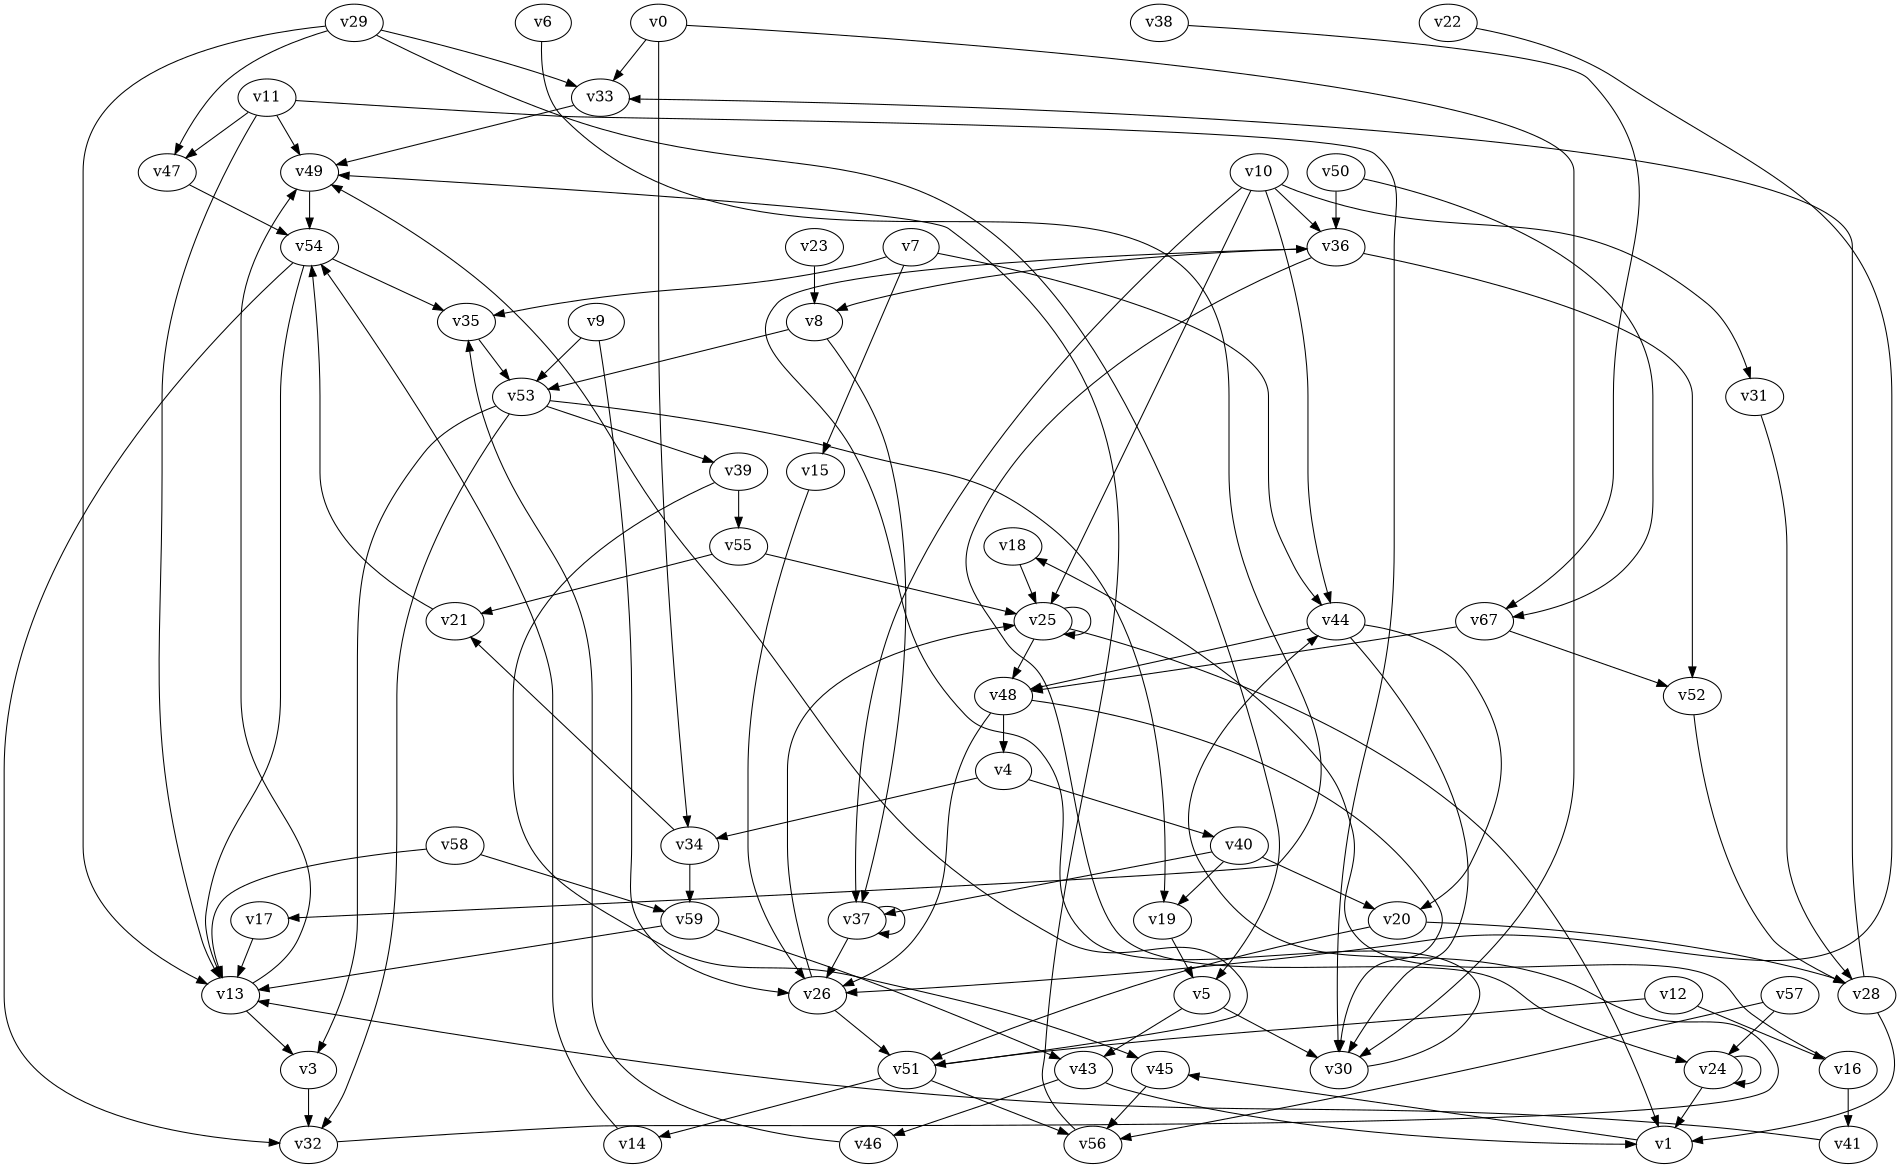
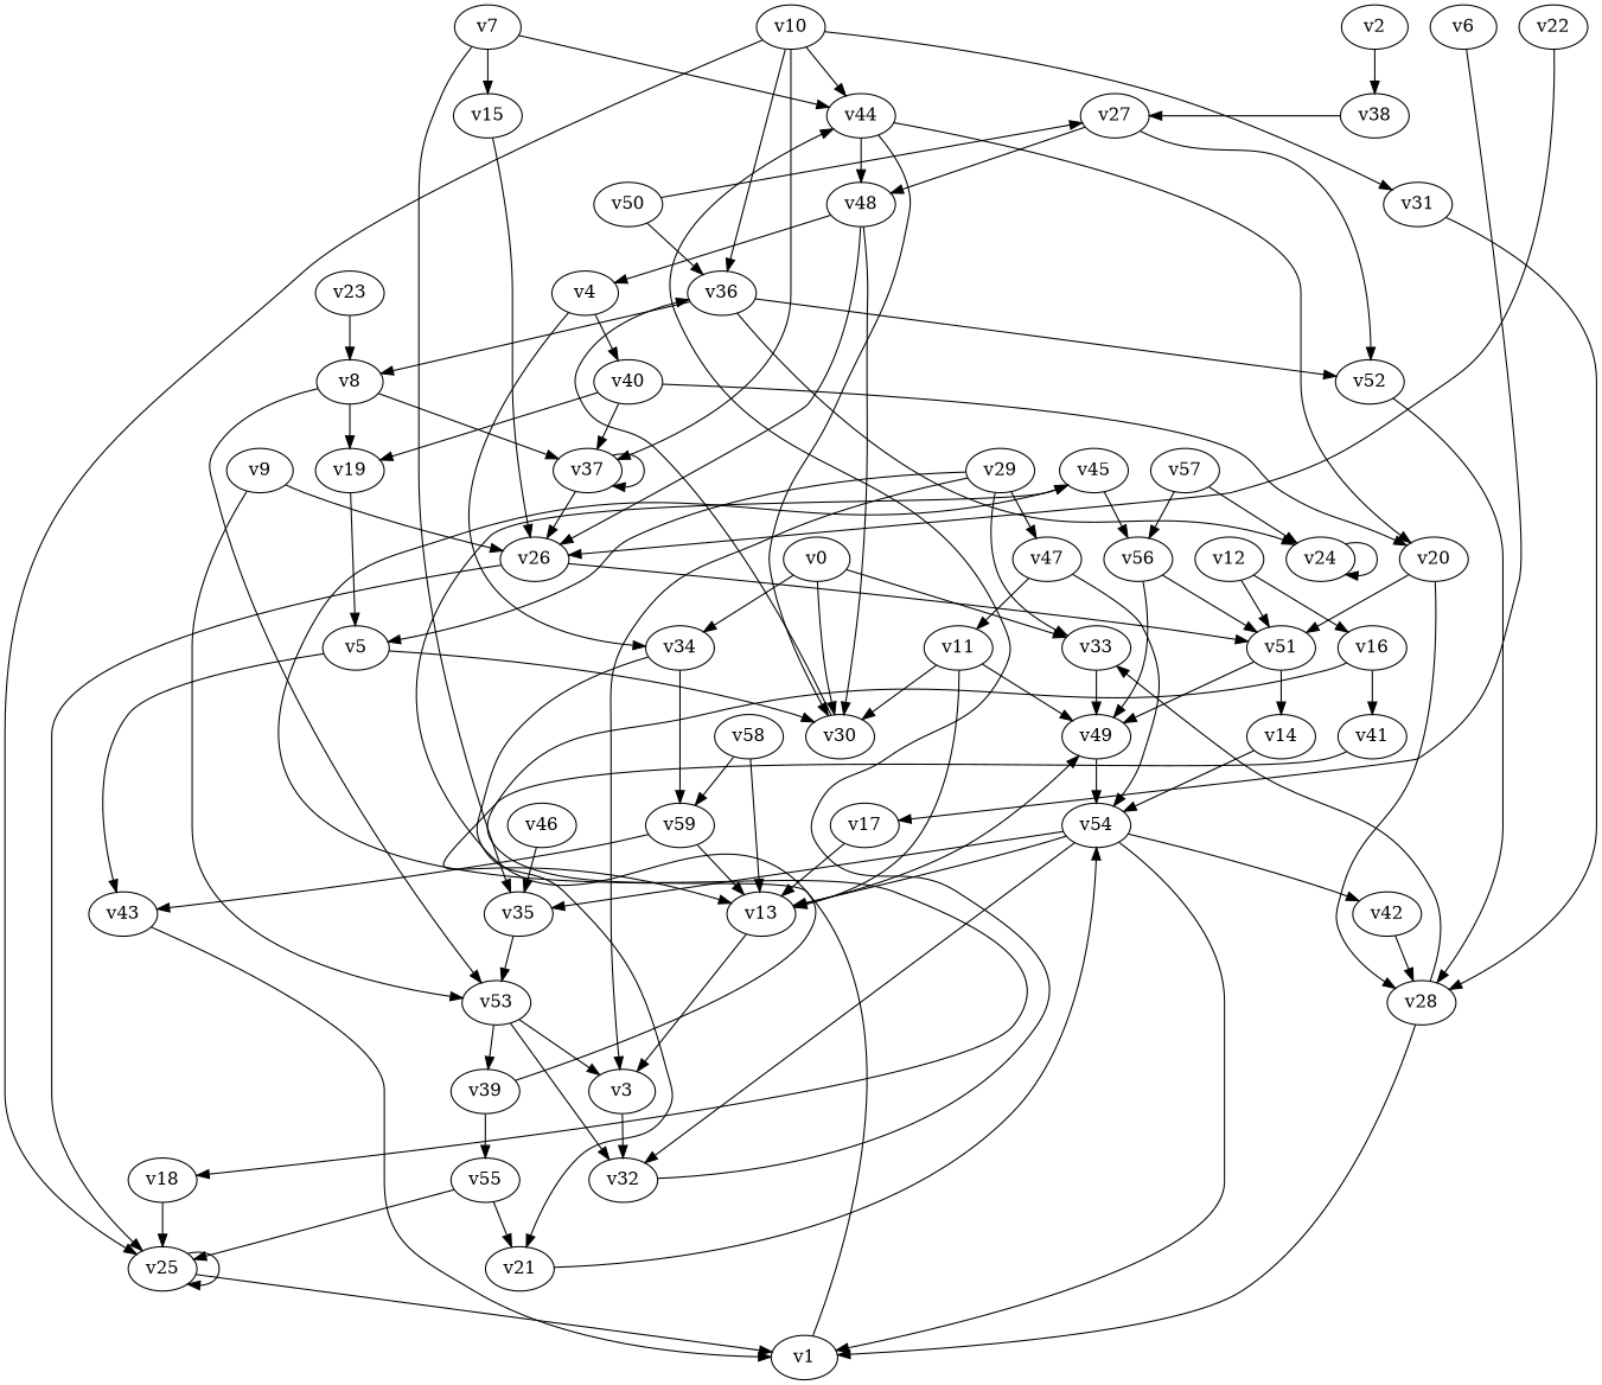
  digraph {
    node [player=1]
    v0
    v30
    v33
    v34 [player=0]
    v36 [player=0]
    v49
    v21
    v59 [player=0]
    v1
    v45
    v56
+   v2
    v38
-   v27 [player=0 label=v67]
+   v27 [player=0]
    v3
    v32
    v44
    v4 [player=0]
    v40
    v37 [player=0]
    v19 [player=0]
    v20 [player=0]
    v5
    v43
    v46 [player=0]
    v6 [player=0]
    v17 [player=0]
    v13 [player=0]
    v7
    v15
    v35
    v26 [player=0]
    v53 [player=0]
    v48
    v8
    v39
    v9 [player=0]
    v25 [player=0]
    v51 [player=0]
    v10 [player=0]
    v31
    v28
    v24
    v52
    v11
    v54
    v12
    v16
    v18
    v41
    v14
+   v42 [player=0]
    v22 [player=0]
    v23 [player=0]
    v50
    v29 [player=0]
    v47 [player=0]
    v55 [player=0]
    v57
    v58 [player=0]
    v0 -> v30
    v0 -> v33
    v0 -> v34
    v30 -> v36 [constraint="t >= 2"]
    v33 -> v49
    v34 -> v21 [constraint="t < 15"]
    v34 -> v59
    v36 -> v8
    v36 -> v24 [constraint="t >= 3"]
    v36 -> v52
    v49 -> v54
    v21 -> v54
    v59 -> v43
    v59 -> v13
    v1 -> v45 [constraint="t mod 2 == 0"]
    v45 -> v56
    v56 -> v49
-   v51 -> v56
+   v56 -> v51
+   v2 -> v38
    v38 -> v27 [constraint="t >= 2"]
    v27 -> v48
    v27 -> v52
    v3 -> v32
    v32 -> v44 [constraint="t >= 1"]
    v44 -> v30
    v44 -> v20
    v44 -> v48
    v4 -> v34
    v4 -> v40
    v40 -> v37
    v40 -> v19
    v40 -> v20
    v37 -> v37
    v37 -> v26
    v19 -> v5
    v20 -> v51
    v20 -> v28
    v5 -> v30
    v5 -> v43
    v43 -> v1
-   v43 -> v46
    v46 -> v35
    v6 -> v17 [constraint="t < 9"]
    v17 -> v13
    v13 -> v49
    v13 -> v3
    v7 -> v44
    v7 -> v15
    v7 -> v35
    v15 -> v26
    v35 -> v53
    v26 -> v25
    v26 -> v51
    v53 -> v3
    v53 -> v32
-   v53 -> v19
+   v8 -> v19
    v53 -> v39
    v48 -> v30
    v48 -> v4
    v48 -> v26
    v8 -> v37
    v8 -> v53
    v39 -> v45 [constraint="t < 11"]
    v39 -> v55
    v9 -> v26
    v9 -> v53
    v25 -> v1
-   v25 -> v48
    v25 -> v25
    v51 -> v49 [constraint="t >= 5"]
    v51 -> v14
    v10 -> v36
    v10 -> v44
    v10 -> v37
    v10 -> v25
    v10 -> v31
    v31 -> v28
    v28 -> v33
    v28 -> v1
    v24 -> v24
    v52 -> v28
    v11 -> v30
    v11 -> v49
    v11 -> v13
-   v24 -> v1
+   v54 -> v1
    v54 -> v32
    v54 -> v13
    v54 -> v35
+   v54 -> v42
    v12 -> v51
    v12 -> v16
    v16 -> v18 [constraint="t mod 4 == 2"]
    v16 -> v41
    v18 -> v25
    v41 -> v13 [constraint="t < 15"]
    v14 -> v54
+   v42 -> v28
    v22 -> v26 [constraint="t < 12"]
    v23 -> v8
    v50 -> v36
    v50 -> v27 [constraint="t mod 4 == 0"]
    v29 -> v33
-   v29 -> v13
+   v29 -> v3
    v29 -> v5
    v29 -> v47
-   v11 -> v47
+   v47 -> v11
    v47 -> v54
    v55 -> v21
    v55 -> v25
    v57 -> v56
    v57 -> v24
    v58 -> v59
    v58 -> v13
  }
